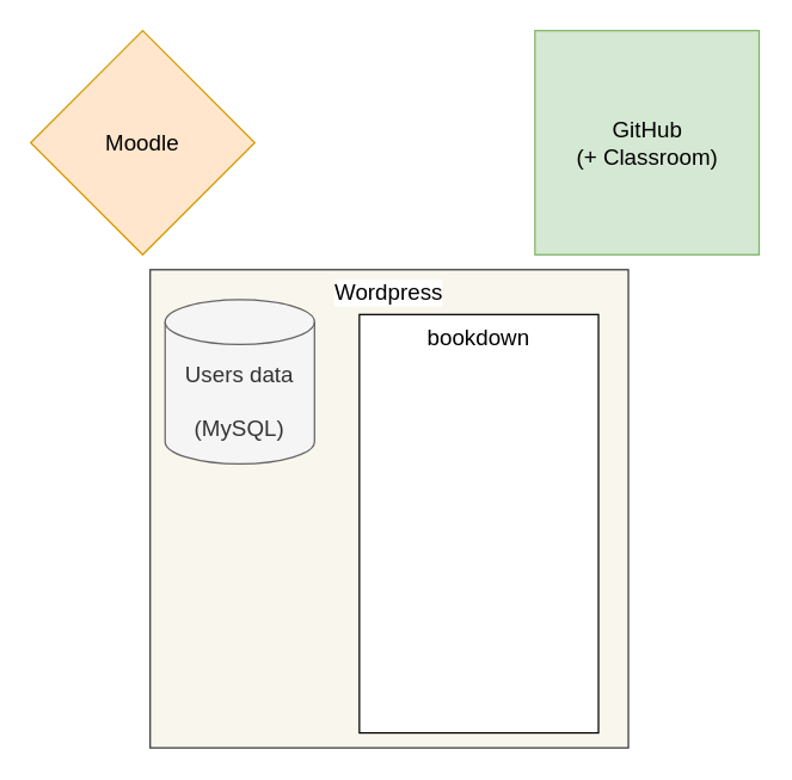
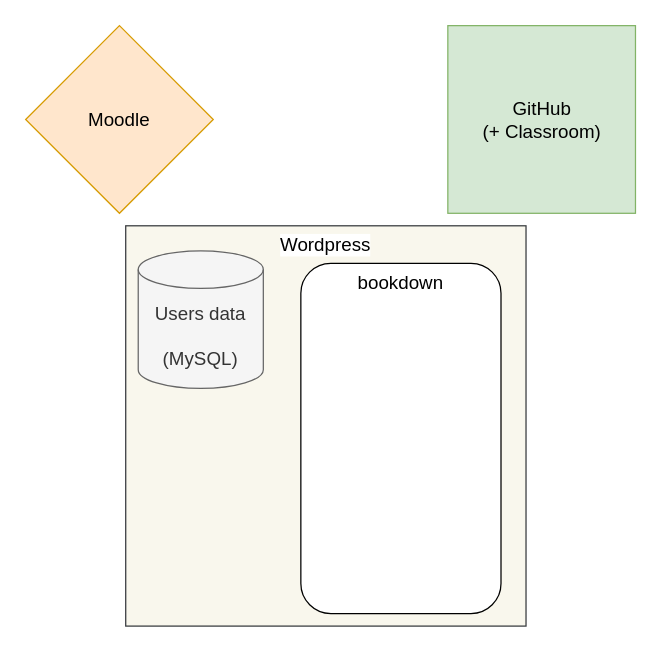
  <mxCell id="0" />
  <mxCell id="1" parent="0" />
  <mxCell id="2" value="Moodle" style="rhombus;whiteSpace=wrap;html=1;aspect=fixed;fillColor=#ffe6cc;strokeColor=#d79b00;fontSize=15;" parent="1" vertex="1"><mxGeometry x="20" y="20" width="150" height="150" as="geometry" /></mxCell>
  <mxCell id="3" value="Wordpress" style="whiteSpace=wrap;html=1;aspect=fixed;horizontal=1;verticalAlign=top;labelBackgroundColor=#ffffff;fillColor=#f9f7ed;strokeColor=#36393d;fontSize=15;" parent="1" vertex="1"><mxGeometry x="100" y="180" width="320" height="320" as="geometry" /></mxCell>
  <mxCell id="4" value="Users data&lt;br style=&quot;font-size: 15px&quot;&gt;&lt;br style=&quot;font-size: 15px&quot;&gt;(MySQL)" style="shape=cylinder3;whiteSpace=wrap;html=1;boundedLbl=1;backgroundOutline=1;size=15;fillColor=#f5f5f5;strokeColor=#666666;fontColor=#333333;fontSize=15;" parent="1" vertex="1"><mxGeometry x="110" y="200" width="100" height="110" as="geometry" /></mxCell>
  <mxCell id="5" value="GitHub&lt;br&gt;(+ Classroom)" style="whiteSpace=wrap;html=1;aspect=fixed;fillColor=#d5e8d4;strokeColor=#82b366;fontSize=15;" parent="1" vertex="1"><mxGeometry x="357.5" y="20" width="150" height="150" as="geometry" /></mxCell>
- <mxCell id="6" value="bookdown" style="rounded=0;whiteSpace=wrap;html=1;verticalAlign=top;fontSize=15;" parent="1" vertex="1"><mxGeometry x="240" y="210" width="160" height="280" as="geometry" /></mxCell>
+ <mxCell id="6" value="bookdown" style="whiteSpace=wrap;html=1;verticalAlign=top;fontSize=15;rounded=1;" parent="1" vertex="1"><mxGeometry x="240" y="210" width="160" height="280" as="geometry" /></mxCell>
